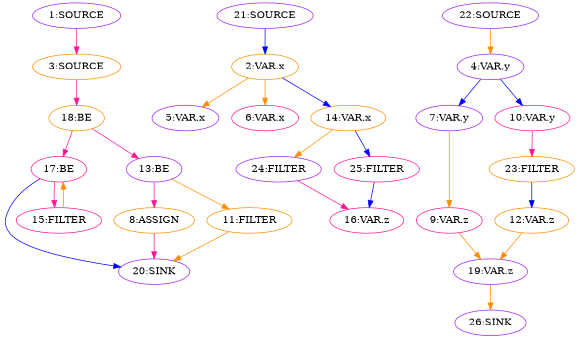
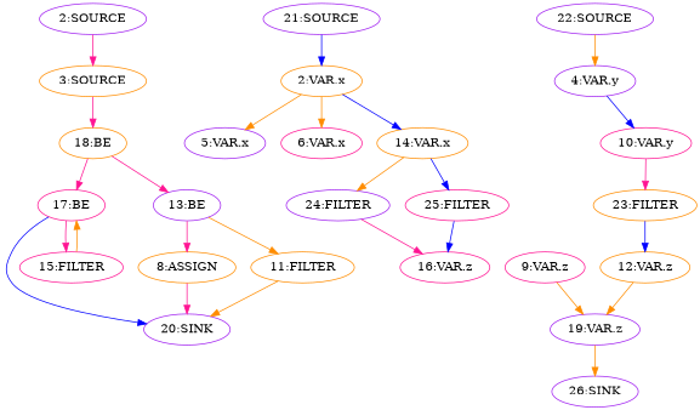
  digraph {
    node [color=purple]
    edge [color=darkorange]
    n1 [color=darkorange label="8:ASSIGN"]
    n2 [label="20:SINK"]
    n3 [color=deeppink label="17:BE"]
    n4 [color=deeppink label="15:FILTER"]
    n5 [color=darkorange label="18:BE"]
    n6 [label="13:BE"]
    n7 [color=darkorange label="11:FILTER"]
-   n8 [label="1:SOURCE"]
+   n8 [label="2:SOURCE"]
    n9 [color=darkorange label="3:SOURCE"]
    n10 [color=darkorange label="2:VAR.x"]
    n11 [label="5:VAR.x"]
    n12 [color=deeppink label="6:VAR.x"]
    n13 [color=darkorange label="14:VAR.x"]
    n14 [label="24:FILTER"]
    n15 [color=deeppink label="25:FILTER"]
    n16 [label="4:VAR.y"]
-   n17 [label="7:VAR.y"]
    n18 [color=deeppink label="10:VAR.y"]
    n19 [color=deeppink label="9:VAR.z"]
    n20 [color=darkorange label="23:FILTER"]
    n21 [label="19:VAR.z"]
    n22 [label="26:SINK"]
    n23 [color=darkorange label="12:VAR.z"]
    n24 [color=deeppink label="16:VAR.z"]
    n25 [label="21:SOURCE"]
    n26 [label="22:SOURCE"]
    n1 -> n2 [color=deeppink]
    n3 -> n2 [color=blue]
    n3 -> n4 [color=deeppink]
    n4 -> n3
    n5 -> n3 [color=deeppink]
    n5 -> n6 [color=deeppink]
    n6 -> n1 [color=deeppink]
    n6 -> n7
    n7 -> n2
    n8 -> n9 [color=deeppink]
    n9 -> n5 [color=deeppink]
    n10 -> n11
    n10 -> n12
    n10 -> n13 [color=blue]
    n13 -> n14
    n13 -> n15 [color=blue]
    n14 -> n24 [color=deeppink]
    n15 -> n24 [color=blue]
-   n16 -> n17 [color=blue]
    n16 -> n18 [color=blue]
-   n17 -> n19
    n18 -> n20 [color=deeppink]
    n19 -> n21
    n20 -> n23 [color=blue]
    n21 -> n22
    n23 -> n21
    n25 -> n10 [color=blue]
    n26 -> n16
  }
